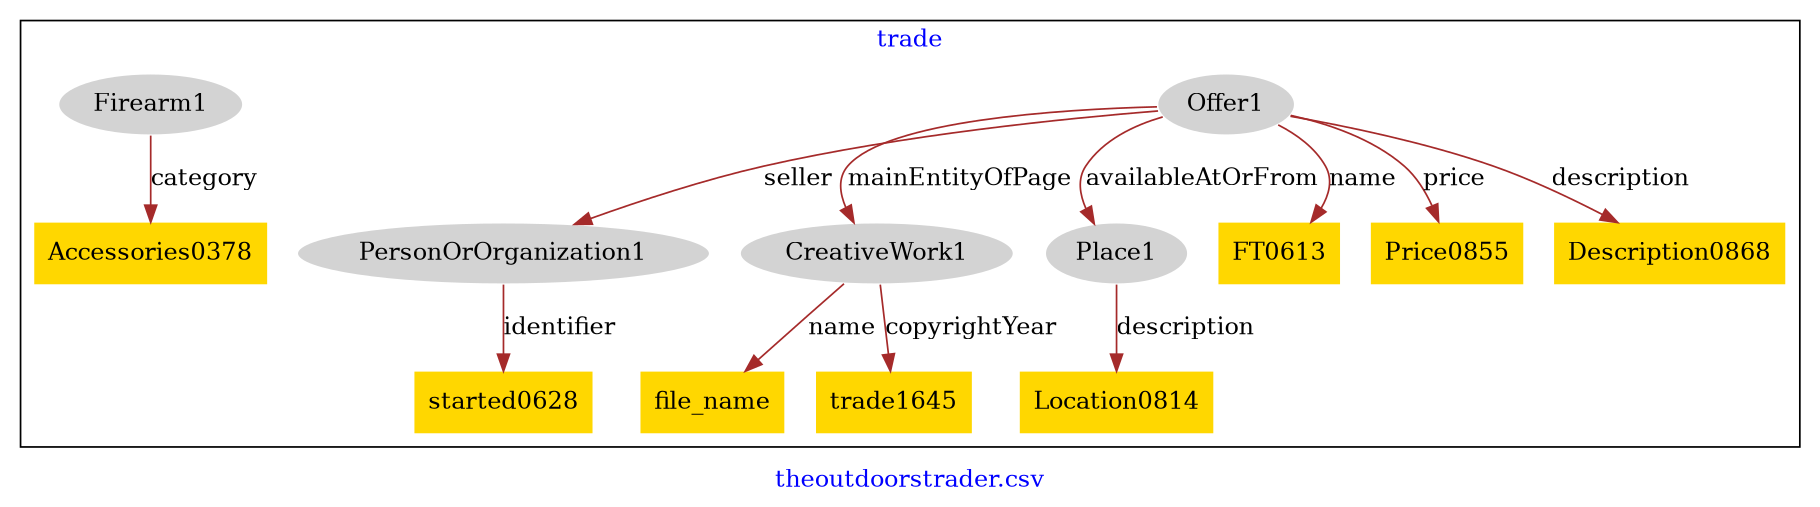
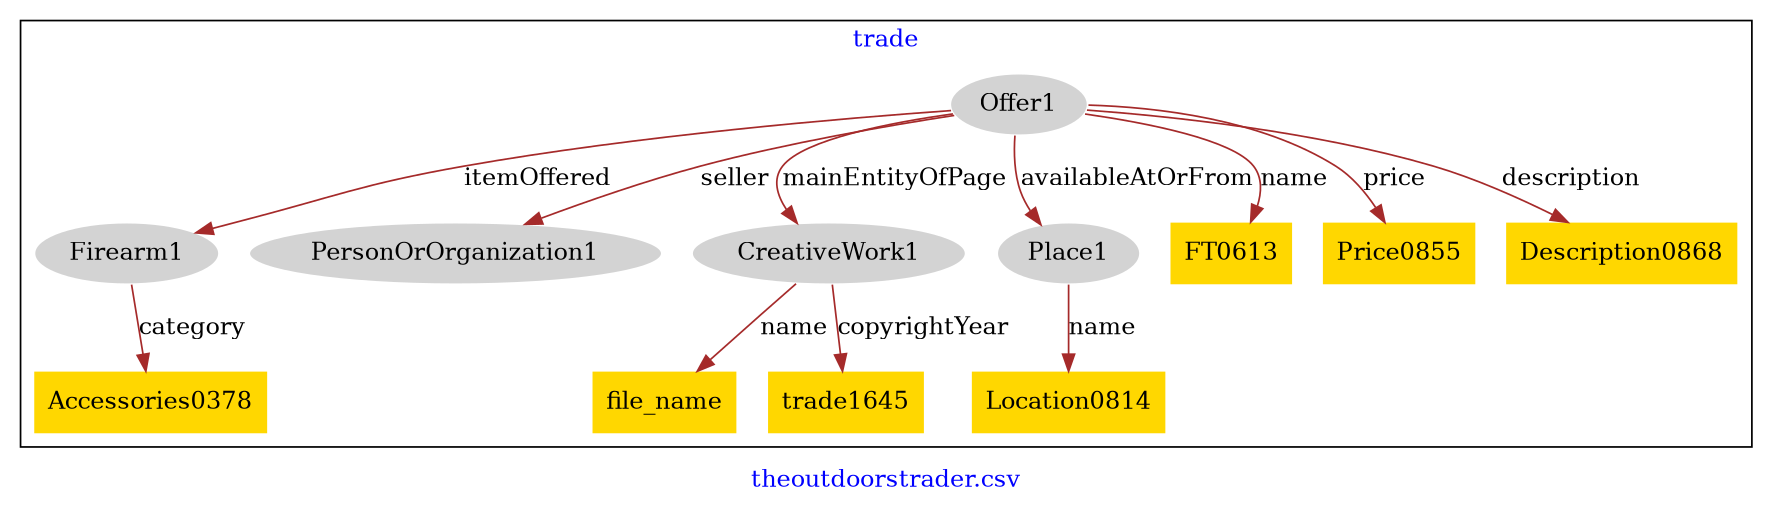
  digraph {
    fontcolor=blue
    label="theoutdoorstrader.csv"
    remincross=true
    node [fillcolor=gold style=filled shape=plaintext]
    edge [color=brown fontcolor=black]
    n1 [color=white fillcolor=lightgray label=Offer1 shape=""]
    n2 [color=white fillcolor=lightgray label=Firearm1 shape=""]
    n3 [color=white fillcolor=lightgray label=PersonOrOrganization1 shape=""]
    n4 [color=white fillcolor=lightgray label=CreativeWork1 shape=""]
    n5 [color=white fillcolor=lightgray label=Place1 shape=""]
    n6 [label=Location0814]
-   n7 [label=started0628]
    n8 [label=FT0613]
    n9 [label=Price0855]
    n10 [label=Accessories0378]
    n11 [label=file_name]
    n12 [label=trade1645]
    n13 [label=Description0868]
    subgraph cluster_1 {
      label=trade
      n1
      n2
      n3
      n4
      n5
      n6
-     n7
      n8
      n9
      n10
      n11
      n12
      n13
    }
+   n1 -> n2 [label=itemOffered]
    n1 -> n3 [label=seller]
    n1 -> n4 [label=mainEntityOfPage]
    n1 -> n5 [label=availableAtOrFrom]
    n1 -> n8 [label=name]
    n1 -> n9 [label=price]
    n1 -> n13 [label=description]
    n2 -> n10 [label=category]
-   n3 -> n7 [label=identifier]
    n4 -> n11 [label=name]
    n4 -> n12 [label=copyrightYear]
-   n5 -> n6 [label=description]
+   n5 -> n6 [label=name]
  }
